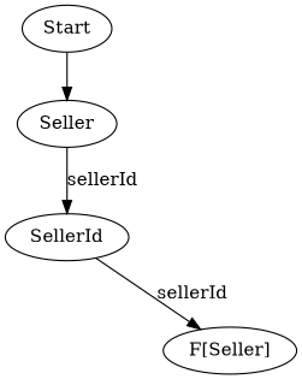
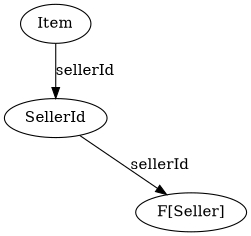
  digraph {
    node [group=upper]
    Seller [Label=Seller style=invis]
    n2 [group=lower label="F[Seller]"]
-   Start [group=""]
-   Item [label=Seller]
+   Item
    n5 [label=SellerId]
    subgraph sub_1 {
      rank=same
      Seller
      n2
    }
    Seller -> n2 [style=invis]
-   Start -> Item
    Item -> n5 [label=sellerId]
    n5 -> Seller [style=invis]
    n5 -> n2 [label=sellerId]
  }
